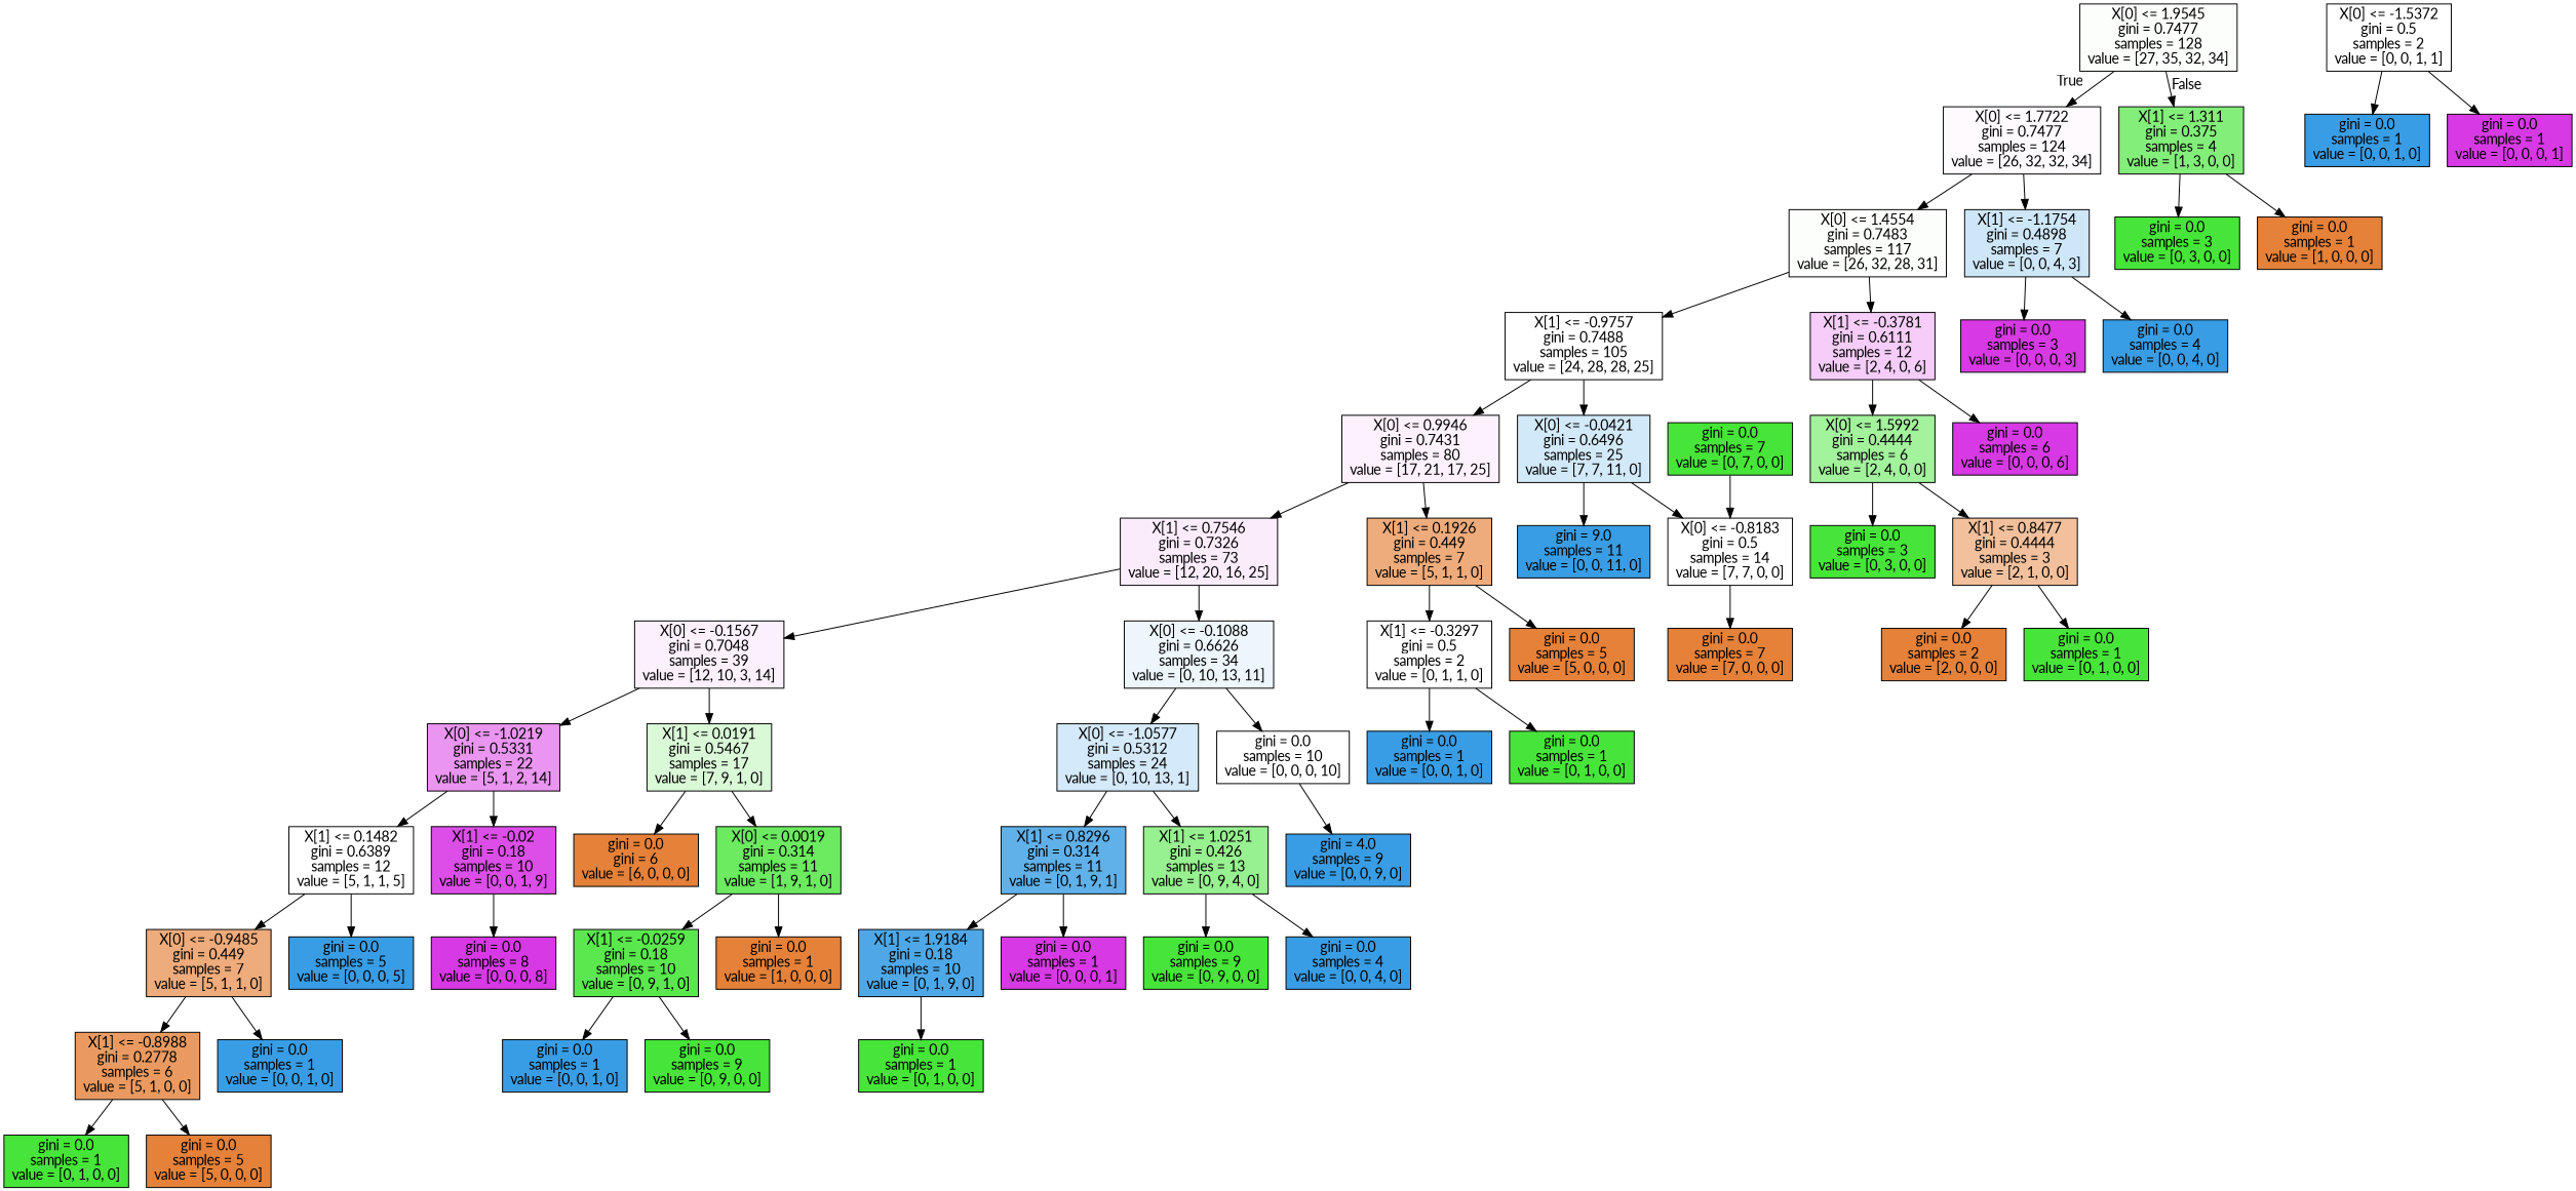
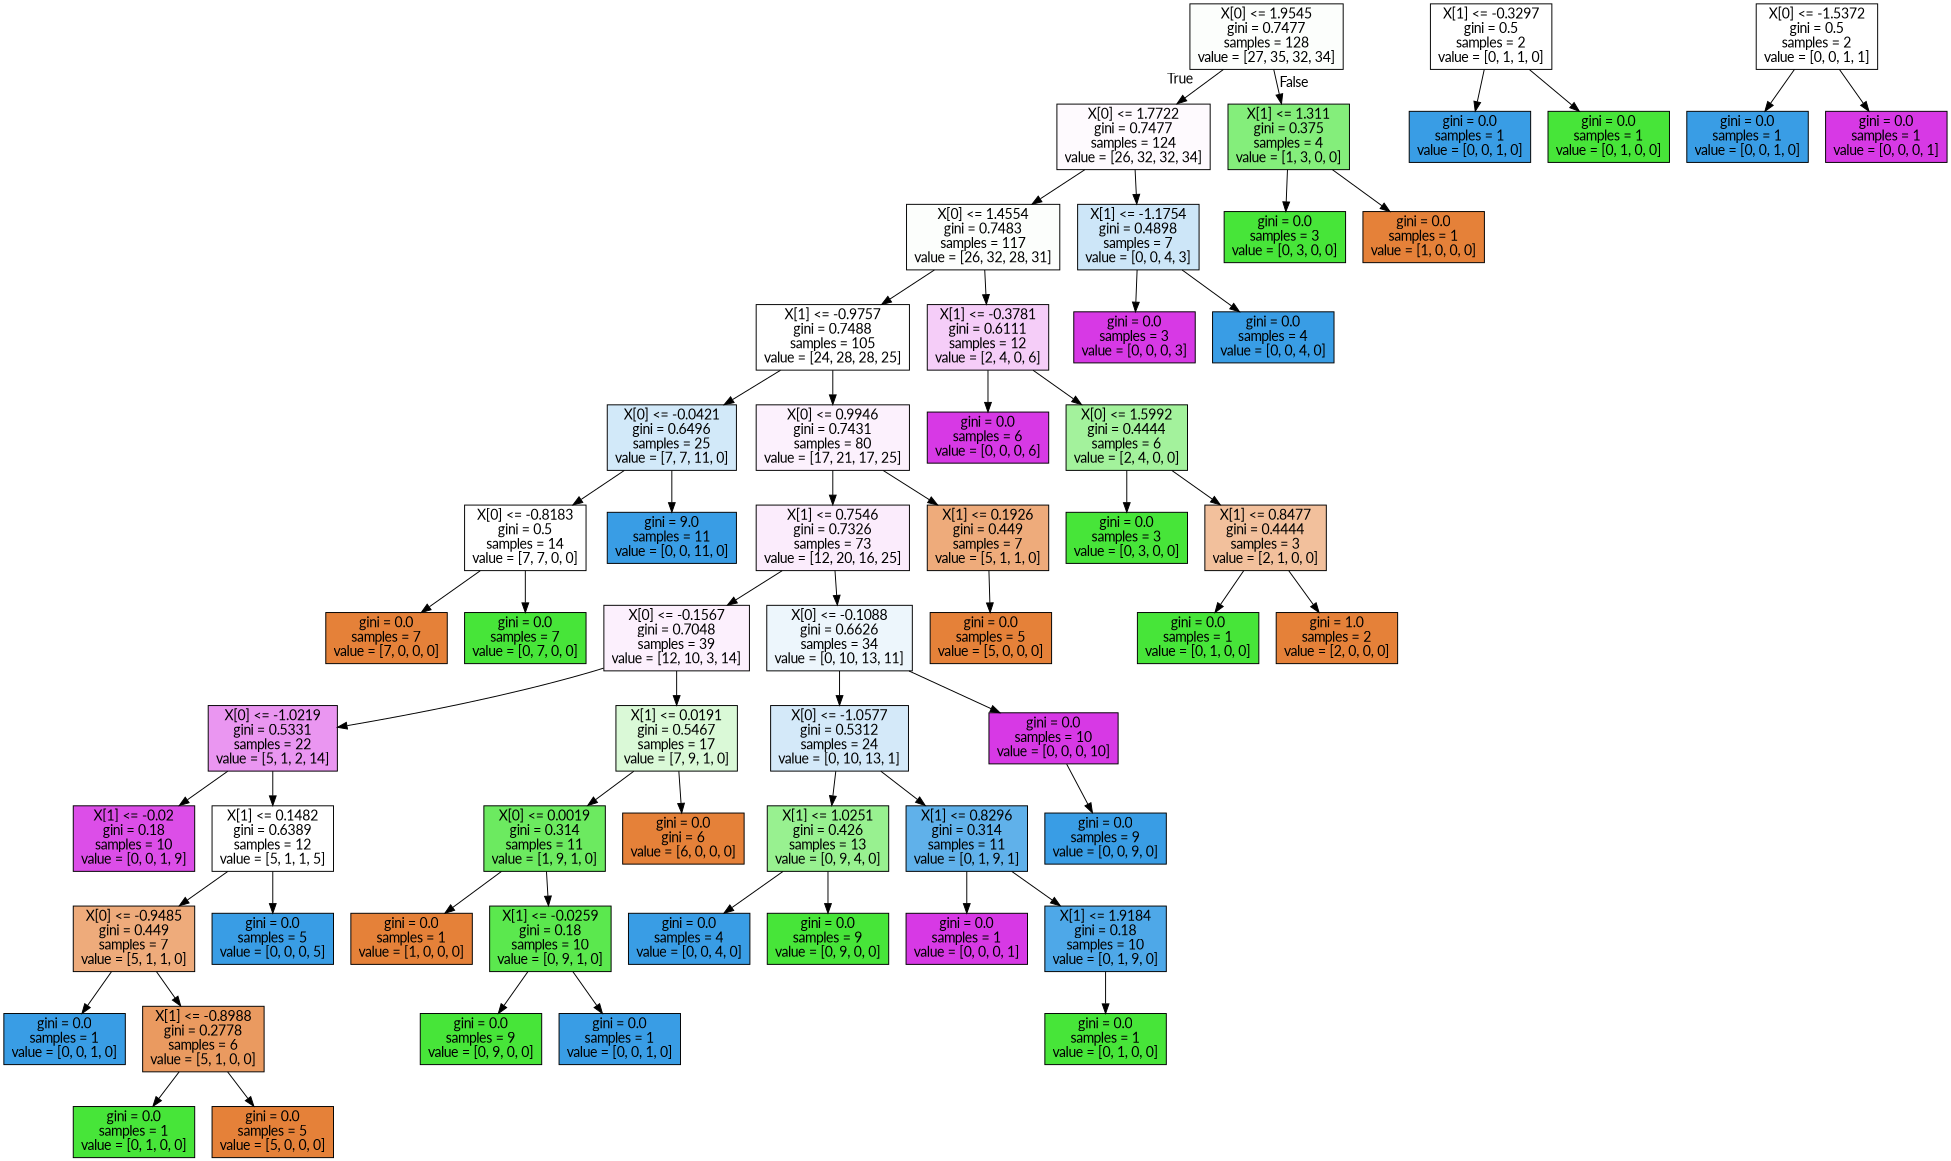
  digraph {
    fontname=Lato
    node [color=black fillcolor="#47e539ff" fontname=Lato shape=box style=filled]
    edge [fontname=Lato]
    n1 [fillcolor="#47e53903" label="X[0] <= 1.9545\ngini = 0.7477\nsamples = 128\nvalue = [27, 35, 32, 34]"]
    n2 [fillcolor="#d739e506" label="X[0] <= 1.7722\ngini = 0.7477\nsamples = 124\nvalue = [26, 32, 32, 34]"]
    n3 [fillcolor="#47e539aa" label="X[1] <= 1.311\ngini = 0.375\nsamples = 4\nvalue = [1, 3, 0, 0]"]
    n4 [fillcolor="#47e53903" label="X[0] <= 1.4554\ngini = 0.7483\nsamples = 117\nvalue = [26, 32, 28, 31]"]
    n5 [fillcolor="#399de540" label="X[1] <= -1.1754\ngini = 0.4898\nsamples = 7\nvalue = [0, 0, 4, 3]"]
    n6 [label="gini = 0.0\nsamples = 3\nvalue = [0, 3, 0, 0]"]
    n7 [fillcolor="#e58139ff" label="gini = 0.0\nsamples = 1\nvalue = [1, 0, 0, 0]"]
    n8 [fillcolor="#47e53900" label="X[1] <= -0.9757\ngini = 0.7488\nsamples = 105\nvalue = [24, 28, 28, 25]"]
    n9 [fillcolor="#d739e540" label="X[1] <= -0.3781\ngini = 0.6111\nsamples = 12\nvalue = [2, 4, 0, 6]"]
    n10 [fillcolor="#d739e5ff" label="gini = 0.0\nsamples = 3\nvalue = [0, 0, 0, 3]"]
    n11 [fillcolor="#399de5ff" label="gini = 0.0\nsamples = 4\nvalue = [0, 0, 4, 0]"]
    n12 [fillcolor="#399de539" label="X[0] <= -0.0421\ngini = 0.6496\nsamples = 25\nvalue = [7, 7, 11, 0]"]
    n13 [fillcolor="#d739e511" label="X[0] <= 0.9946\ngini = 0.7431\nsamples = 80\nvalue = [17, 21, 17, 25]"]
    n14 [fillcolor="#d739e5ff" label="gini = 0.0\nsamples = 6\nvalue = [0, 0, 0, 6]"]
    n15 [fillcolor="#47e5397f" label="X[0] <= 1.5992\ngini = 0.4444\nsamples = 6\nvalue = [2, 4, 0, 0]"]
    n16 [fillcolor="#e5813900" label="X[0] <= -0.8183\ngini = 0.5\nsamples = 14\nvalue = [7, 7, 0, 0]"]
    n17 [fillcolor="#399de5ff" label="gini = 9.0\nsamples = 11\nvalue = [0, 0, 11, 0]"]
    n18 [fillcolor="#d739e518" label="X[1] <= 0.7546\ngini = 0.7326\nsamples = 73\nvalue = [12, 20, 16, 25]"]
    n19 [fillcolor="#e58139aa" label="X[1] <= 0.1926\ngini = 0.449\nsamples = 7\nvalue = [5, 1, 1, 0]"]
    n20 [fillcolor="#e58139ff" label="gini = 0.0\nsamples = 7\nvalue = [7, 0, 0, 0]"]
    n21 [label="gini = 0.0\nsamples = 7\nvalue = [0, 7, 0, 0]"]
    n22 [fillcolor="#d739e513" label="X[0] <= -0.1567\ngini = 0.7048\nsamples = 39\nvalue = [12, 10, 3, 14]"]
    n23 [fillcolor="#399de516" label="X[0] <= -0.1088\ngini = 0.6626\nsamples = 34\nvalue = [0, 10, 13, 11]"]
    n24 [fillcolor="#47e53900" label="X[1] <= -0.3297\ngini = 0.5\nsamples = 2\nvalue = [0, 1, 1, 0]"]
    n25 [fillcolor="#e58139ff" label="gini = 0.0\nsamples = 5\nvalue = [5, 0, 0, 0]"]
    n26 [fillcolor="#d739e587" label="X[0] <= -1.0219\ngini = 0.5331\nsamples = 22\nvalue = [5, 1, 2, 14]"]
    n27 [fillcolor="#47e53933" label="X[1] <= 0.0191\ngini = 0.5467\nsamples = 17\nvalue = [7, 9, 1, 0]"]
    n28 [fillcolor="#399de537" label="X[0] <= -1.0577\ngini = 0.5312\nsamples = 24\nvalue = [0, 10, 13, 1]"]
-   n29 [fillcolor="#e5813900" label="gini = 0.0\nsamples = 10\nvalue = [0, 0, 0, 10]"]
+   n29 [fillcolor="#d739e5ff" label="gini = 0.0\nsamples = 10\nvalue = [0, 0, 0, 10]"]
    n30 [fillcolor="#d739e5e3" label="X[1] <= -0.02\ngini = 0.18\nsamples = 10\nvalue = [0, 0, 1, 9]"]
    n31 [fillcolor="#e5813900" label="X[1] <= 0.1482\ngini = 0.6389\nsamples = 12\nvalue = [5, 1, 1, 5]"]
    n32 [fillcolor="#47e539cc" label="X[0] <= 0.0019\ngini = 0.314\nsamples = 11\nvalue = [1, 9, 1, 0]"]
    n33 [fillcolor="#e58139ff" label="gini = 0.0\ngini = 6\nvalue = [6, 0, 0, 0]"]
-   n34 [fillcolor="#d739e5ff" label="gini = 0.0\nsamples = 8\nvalue = [0, 0, 0, 8]"]
    n35 [fillcolor="#e58139aa" label="X[0] <= -0.9485\ngini = 0.449\nsamples = 7\nvalue = [5, 1, 1, 0]"]
    n36 [fillcolor="#399de5ff" label="gini = 0.0\nsamples = 5\nvalue = [0, 0, 0, 5]"]
    n37 [fillcolor="#399de500" label="X[0] <= -1.5372\ngini = 0.5\nsamples = 2\nvalue = [0, 0, 1, 1]"]
    n38 [fillcolor="#399de5ff" label="gini = 0.0\nsamples = 1\nvalue = [0, 0, 1, 0]"]
    n39 [fillcolor="#d739e5ff" label="gini = 0.0\nsamples = 1\nvalue = [0, 0, 0, 1]"]
    n40 [fillcolor="#399de5ff" label="gini = 0.0\nsamples = 1\nvalue = [0, 0, 1, 0]"]
    n41 [fillcolor="#e58139cc" label="X[1] <= -0.8988\ngini = 0.2778\nsamples = 6\nvalue = [5, 1, 0, 0]"]
    n42 [label="gini = 0.0\nsamples = 1\nvalue = [0, 1, 0, 0]"]
    n43 [fillcolor="#e58139ff" label="gini = 0.0\nsamples = 5\nvalue = [5, 0, 0, 0]"]
    n44 [fillcolor="#e58139ff" label="gini = 0.0\nsamples = 1\nvalue = [1, 0, 0, 0]"]
    n45 [fillcolor="#47e539e3" label="X[1] <= -0.0259\ngini = 0.18\nsamples = 10\nvalue = [0, 9, 1, 0]"]
    n46 [label="gini = 0.0\nsamples = 9\nvalue = [0, 9, 0, 0]"]
    n47 [fillcolor="#399de5ff" label="gini = 0.0\nsamples = 1\nvalue = [0, 0, 1, 0]"]
    n48 [fillcolor="#47e5398e" label="X[1] <= 1.0251\ngini = 0.426\nsamples = 13\nvalue = [0, 9, 4, 0]"]
    n49 [fillcolor="#399de5cc" label="X[1] <= 0.8296\ngini = 0.314\nsamples = 11\nvalue = [0, 1, 9, 1]"]
-   n50 [fillcolor="#399de5ff" label="gini = 4.0\nsamples = 9\nvalue = [0, 0, 9, 0]"]
+   n50 [fillcolor="#399de5ff" label="gini = 0.0\nsamples = 9\nvalue = [0, 0, 9, 0]"]
    n51 [fillcolor="#399de5ff" label="gini = 0.0\nsamples = 4\nvalue = [0, 0, 4, 0]"]
    n52 [label="gini = 0.0\nsamples = 9\nvalue = [0, 9, 0, 0]"]
    n53 [fillcolor="#d739e5ff" label="gini = 0.0\nsamples = 1\nvalue = [0, 0, 0, 1]"]
    n54 [fillcolor="#399de5e3" label="X[1] <= 1.9184\ngini = 0.18\nsamples = 10\nvalue = [0, 1, 9, 0]"]
    n55 [label="gini = 0.0\nsamples = 1\nvalue = [0, 1, 0, 0]"]
    n56 [fillcolor="#399de5ff" label="gini = 0.0\nsamples = 1\nvalue = [0, 0, 1, 0]"]
    n57 [label="gini = 0.0\nsamples = 1\nvalue = [0, 1, 0, 0]"]
    n58 [label="gini = 0.0\nsamples = 3\nvalue = [0, 3, 0, 0]"]
    n59 [fillcolor="#e581397f" label="X[1] <= 0.8477\ngini = 0.4444\nsamples = 3\nvalue = [2, 1, 0, 0]"]
    n60 [label="gini = 0.0\nsamples = 1\nvalue = [0, 1, 0, 0]"]
-   n61 [fillcolor="#e58139ff" label="gini = 0.0\nsamples = 2\nvalue = [2, 0, 0, 0]"]
+   n61 [fillcolor="#e58139ff" label="gini = 1.0\nsamples = 2\nvalue = [2, 0, 0, 0]"]
    n1 -> n2 [headlabel=True labelangle=45 labeldistance=2.5]
    n1 -> n3 [headlabel=False labelangle=-45 labeldistance=2.5]
    n2 -> n4
    n2 -> n5
    n3 -> n6
    n3 -> n7
    n4 -> n8
    n4 -> n9
    n5 -> n10
    n5 -> n11
    n8 -> n12
    n8 -> n13
    n9 -> n14
    n9 -> n15
    n12 -> n16
    n12 -> n17
    n13 -> n18
    n13 -> n19
    n15 -> n58
    n15 -> n59
    n16 -> n20
-   n21 -> n16
+   n16 -> n21
    n18 -> n22
    n18 -> n23
-   n19 -> n24
    n19 -> n25
    n22 -> n26
    n22 -> n27
    n23 -> n28
    n23 -> n29
    n24 -> n56
    n24 -> n57
    n26 -> n30
    n26 -> n31
    n27 -> n32
    n27 -> n33
    n28 -> n48
    n28 -> n49
    n29 -> n50
-   n30 -> n34
    n31 -> n35
    n31 -> n36
    n32 -> n44
    n32 -> n45
    n35 -> n40
    n35 -> n41
    n37 -> n38
    n37 -> n39
    n41 -> n42
    n41 -> n43
    n45 -> n46
    n45 -> n47
    n48 -> n51
    n48 -> n52
    n49 -> n53
    n49 -> n54
    n54 -> n55
    n59 -> n60
    n59 -> n61
  }
